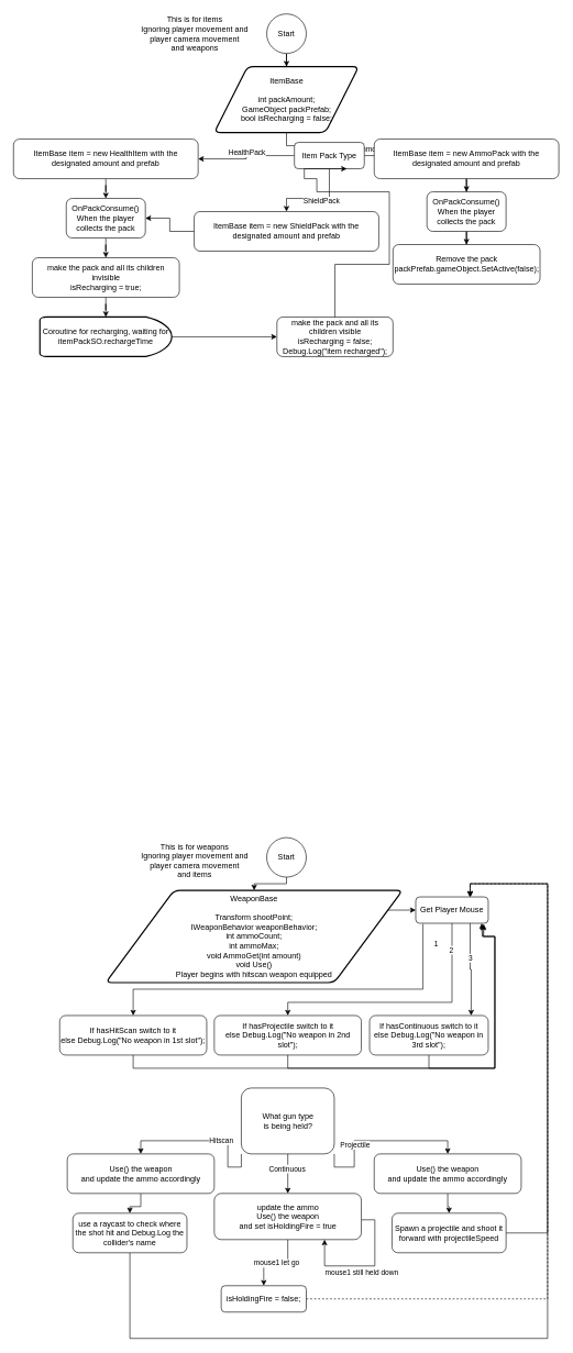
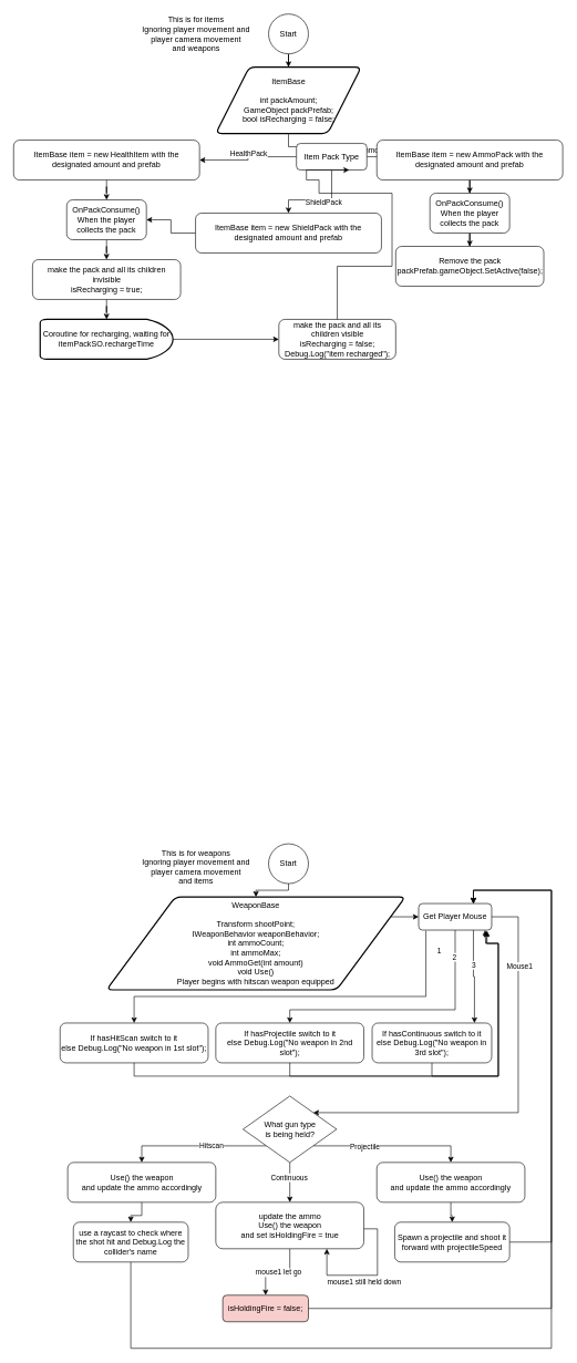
  <mxCell id="0" />
  <mxCell id="1" parent="0" />
  <mxCell id="2" style="edgeStyle=orthogonalEdgeStyle;rounded=0;orthogonalLoop=1;jettySize=auto;html=1;entryX=0.5;entryY=0;entryDx=0;entryDy=0;" edge="1" parent="1" source="3" target="6"><mxGeometry relative="1" as="geometry" /></mxCell>
  <mxCell id="3" value="Start" style="ellipse;whiteSpace=wrap;html=1;aspect=fixed;" vertex="1" parent="1"><mxGeometry x="404" width="60" height="60" as="geometry" y="20" /></mxCell>
  <mxCell id="4" value="This is for items&lt;div&gt;Ignoring player movement and player camera movement&lt;/div&gt;&lt;div&gt;and weapons&lt;/div&gt;" style="text;html=1;align=center;verticalAlign=middle;whiteSpace=wrap;rounded=0;" vertex="1" parent="1"><mxGeometry x="200" y="35" width="190" height="30" as="geometry" /></mxCell>
  <mxCell id="5" style="edgeStyle=orthogonalEdgeStyle;rounded=0;orthogonalLoop=1;jettySize=auto;html=1;entryX=0.5;entryY=0;entryDx=0;entryDy=0;" edge="1" parent="1" source="6" target="18"><mxGeometry relative="1" as="geometry" /></mxCell>
  <mxCell id="6" value="ItemBase&lt;div&gt;&lt;br&gt;&lt;/div&gt;&lt;div&gt;int packAmount;&lt;/div&gt;&lt;div&gt;GameObject packPrefab;&lt;/div&gt;&lt;div&gt;bool isRecharging = false;&lt;/div&gt;" style="shape=parallelogram;html=1;strokeWidth=2;perimeter=parallelogramPerimeter;whiteSpace=wrap;rounded=1;arcSize=18;size=0.23;" vertex="1" parent="1"><mxGeometry x="324.5" y="100" width="219" height="100" as="geometry" /></mxCell>
  <mxCell id="7" value="This is for weapons&lt;div&gt;Ignoring player movement and player camera movement&lt;/div&gt;&lt;div&gt;and items&lt;/div&gt;" style="text;html=1;align=center;verticalAlign=middle;whiteSpace=wrap;rounded=0;" vertex="1" parent="1"><mxGeometry x="200" y="1290" width="190" height="30" as="geometry" /></mxCell>
  <mxCell id="8" style="edgeStyle=orthogonalEdgeStyle;rounded=0;orthogonalLoop=1;jettySize=auto;html=1;entryX=0;entryY=0.5;entryDx=0;entryDy=0;" edge="1" parent="1" source="9" target="44"><mxGeometry relative="1" as="geometry"><Array as="points"><mxPoint x="606" y="1420" /><mxPoint x="606" y="1380" /></Array></mxGeometry></mxCell>
  <mxCell id="9" value="WeaponBase&lt;div&gt;&lt;br&gt;&lt;/div&gt;&lt;div&gt;Transform shootPoint;&lt;/div&gt;&lt;div&gt;IWeaponBehavior weaponBehavior;&lt;/div&gt;&lt;div&gt;int ammoCount;&lt;/div&gt;&lt;div&gt;int ammoMax;&lt;/div&gt;&lt;div&gt;void AmmoGet(int amount)&lt;/div&gt;&lt;div&gt;void Use()&lt;/div&gt;&lt;div&gt;Player begins with hitscan weapon equipped&lt;/div&gt;" style="shape=parallelogram;html=1;strokeWidth=2;perimeter=parallelogramPerimeter;whiteSpace=wrap;rounded=1;arcSize=18;size=0.23;" vertex="1" parent="1"><mxGeometry x="160" y="1350" width="450" height="140" as="geometry" /></mxCell>
  <mxCell id="10" style="edgeStyle=orthogonalEdgeStyle;rounded=0;orthogonalLoop=1;jettySize=auto;html=1;entryX=0.5;entryY=0;entryDx=0;entryDy=0;" edge="1" parent="1" source="11" target="9"><mxGeometry relative="1" as="geometry"><Array as="points"><mxPoint x="434" y="1340" /><mxPoint x="385" y="1340" /></Array></mxGeometry></mxCell>
  <mxCell id="11" value="Start" style="ellipse;whiteSpace=wrap;html=1;aspect=fixed;" vertex="1" parent="1"><mxGeometry x="404" y="1270" width="60" height="60" as="geometry" /></mxCell>
  <mxCell id="12" style="edgeStyle=orthogonalEdgeStyle;rounded=0;orthogonalLoop=1;jettySize=auto;html=1;entryX=1;entryY=0.5;entryDx=0;entryDy=0;" edge="1" parent="1" source="18" target="20"><mxGeometry relative="1" as="geometry" /></mxCell>
  <mxCell id="13" value="HealthPack" style="edgeLabel;html=1;align=center;verticalAlign=middle;resizable=0;points=[];" vertex="1" connectable="0" parent="12"><mxGeometry x="0.037" relative="1" as="geometry"><mxPoint y="-10" as="offset" /></mxGeometry></mxCell>
  <mxCell id="14" style="edgeStyle=orthogonalEdgeStyle;rounded=0;orthogonalLoop=1;jettySize=auto;html=1;exitX=0.5;exitY=1;exitDx=0;exitDy=0;entryX=0.5;entryY=0;entryDx=0;entryDy=0;" edge="1" parent="1" source="18" target="22"><mxGeometry relative="1" as="geometry"><mxPoint x="404" y="260" as="sourcePoint" /><mxPoint x="470" y="310" as="targetPoint" /><Array as="points"><mxPoint x="434" y="300" /></Array></mxGeometry></mxCell>
  <mxCell id="15" value="ShieldPack" style="edgeLabel;html=1;align=center;verticalAlign=middle;resizable=0;points=[];" vertex="1" connectable="0" parent="14"><mxGeometry x="-0.116" y="1" relative="1" as="geometry"><mxPoint x="-1" y="2" as="offset" /></mxGeometry></mxCell>
  <mxCell id="16" style="edgeStyle=orthogonalEdgeStyle;rounded=0;orthogonalLoop=1;jettySize=auto;html=1;entryX=0;entryY=0.5;entryDx=0;entryDy=0;" edge="1" parent="1" source="18" target="24"><mxGeometry relative="1" as="geometry"><Array as="points" /></mxGeometry></mxCell>
  <mxCell id="17" value="AmmoPack" style="edgeLabel;html=1;align=center;verticalAlign=middle;resizable=0;points=[];" vertex="1" connectable="0" parent="16"><mxGeometry x="-0.2" y="-3" relative="1" as="geometry"><mxPoint x="1" y="-13" as="offset" /></mxGeometry></mxCell>
  <mxCell id="18" value="Item Pack Type" style="rounded=1;whiteSpace=wrap;html=1;" vertex="1" parent="1"><mxGeometry x="446" y="215" width="106" height="40" as="geometry" /></mxCell>
  <mxCell id="19" style="edgeStyle=orthogonalEdgeStyle;rounded=0;orthogonalLoop=1;jettySize=auto;html=1;entryX=0.5;entryY=0;entryDx=0;entryDy=0;" edge="1" parent="1" source="20" target="26"><mxGeometry relative="1" as="geometry" /></mxCell>
  <mxCell id="20" value="ItemBase item = new HealthItem with the designated amount and prefab" style="rounded=1;whiteSpace=wrap;html=1;" vertex="1" parent="1"><mxGeometry y="210" width="280" height="60" as="geometry" x="20" /></mxCell>
  <mxCell id="21" style="edgeStyle=orthogonalEdgeStyle;rounded=0;orthogonalLoop=1;jettySize=auto;html=1;entryX=1;entryY=0.5;entryDx=0;entryDy=0;" edge="1" parent="1" source="22" target="26"><mxGeometry relative="1" as="geometry" /></mxCell>
  <mxCell id="22" value="ItemBase item = new ShieldPack with the designated amount and prefab" style="rounded=1;whiteSpace=wrap;html=1;" vertex="1" parent="1"><mxGeometry x="294" y="320" width="280" height="60" as="geometry" /></mxCell>
  <mxCell id="23" style="edgeStyle=orthogonalEdgeStyle;rounded=0;orthogonalLoop=1;jettySize=auto;html=1;" edge="1" parent="1" source="24" target="28"><mxGeometry relative="1" as="geometry" /></mxCell>
  <mxCell id="24" value="ItemBase item = new AmmoPack with the designated amount and prefab" style="rounded=1;whiteSpace=wrap;html=1;" vertex="1" parent="1"><mxGeometry x="567" y="210" width="280" height="60" as="geometry" /></mxCell>
  <mxCell id="25" style="edgeStyle=orthogonalEdgeStyle;rounded=0;orthogonalLoop=1;jettySize=auto;html=1;" edge="1" parent="1" source="26" target="30"><mxGeometry relative="1" as="geometry" /></mxCell>
  <mxCell id="26" value="OnPackConsume()&lt;div&gt;When the player collects the pack&lt;/div&gt;" style="rounded=1;whiteSpace=wrap;html=1;" vertex="1" parent="1"><mxGeometry x="100" y="300" width="120" height="60" as="geometry" /></mxCell>
  <mxCell id="27" value="" style="edgeStyle=orthogonalEdgeStyle;rounded=0;orthogonalLoop=1;jettySize=auto;html=1;" edge="1" parent="1" source="28" target="29"><mxGeometry relative="1" as="geometry" /></mxCell>
  <mxCell id="28" value="OnPackConsume()&lt;div&gt;When the player collects the pack&lt;/div&gt;" style="rounded=1;whiteSpace=wrap;html=1;" vertex="1" parent="1"><mxGeometry x="647" y="290" width="120" height="60" as="geometry" /></mxCell>
  <mxCell id="29" value="&lt;div&gt;&lt;span style=&quot;background-color: transparent; color: light-dark(rgb(0, 0, 0), rgb(255, 255, 255));&quot;&gt;Remove the pack&lt;/span&gt;&lt;/div&gt;&lt;div&gt;&lt;span style=&quot;background-color: transparent; color: light-dark(rgb(0, 0, 0), rgb(255, 255, 255));&quot;&gt;packPrefab.gameObject.SetActive(false);&lt;/span&gt;&lt;/div&gt;" style="whiteSpace=wrap;html=1;rounded=1;" vertex="1" parent="1"><mxGeometry x="595.5" y="370" width="223" height="60" as="geometry" /></mxCell>
  <mxCell id="30" value="&lt;div&gt;make the pack and all its children invisible&lt;/div&gt;&lt;div&gt;isRecharging = true;&lt;/div&gt;" style="whiteSpace=wrap;html=1;rounded=1;" vertex="1" parent="1"><mxGeometry x="48.5" y="390" width="223" height="60" as="geometry" /></mxCell>
  <mxCell id="31" style="edgeStyle=orthogonalEdgeStyle;rounded=0;orthogonalLoop=1;jettySize=auto;html=1;entryX=0;entryY=0.5;entryDx=0;entryDy=0;" edge="1" parent="1" source="32" target="34"><mxGeometry relative="1" as="geometry" /></mxCell>
  <mxCell id="32" value="Coroutine for recharging, waiting for itemPackSO.rechargeTime" style="strokeWidth=2;html=1;shape=mxgraph.flowchart.delay;whiteSpace=wrap;" vertex="1" parent="1"><mxGeometry x="60" y="480" width="200" height="60" as="geometry" /></mxCell>
  <mxCell id="33" style="edgeStyle=orthogonalEdgeStyle;rounded=0;orthogonalLoop=1;jettySize=auto;html=1;entryX=0.5;entryY=0;entryDx=0;entryDy=0;entryPerimeter=0;" edge="1" parent="1" source="30" target="32"><mxGeometry relative="1" as="geometry" /></mxCell>
  <mxCell id="34" value="&lt;div&gt;make the pack and all its children visible&lt;/div&gt;isRecharging = false;&lt;div&gt;Debug.Log(&quot;item recharged&quot;);&lt;/div&gt;" style="rounded=1;whiteSpace=wrap;html=1;" vertex="1" parent="1"><mxGeometry x="419.5" y="480" width="176" height="60" as="geometry" /></mxCell>
  <mxCell id="35" style="edgeStyle=orthogonalEdgeStyle;rounded=0;orthogonalLoop=1;jettySize=auto;html=1;entryX=0.75;entryY=1;entryDx=0;entryDy=0;exitX=0.5;exitY=0;exitDx=0;exitDy=0;" edge="1" parent="1" source="34" target="18"><mxGeometry relative="1" as="geometry"><Array as="points"><mxPoint x="508" y="400" /><mxPoint x="590" y="400" /><mxPoint x="590" y="290" /><mxPoint x="480" y="290" /><mxPoint x="480" y="270" /><mxPoint x="461" y="270" /></Array></mxGeometry></mxCell>
  <mxCell id="36" style="edgeStyle=orthogonalEdgeStyle;rounded=0;orthogonalLoop=1;jettySize=auto;html=1;exitX=0.1;exitY=1.025;exitDx=0;exitDy=0;exitPerimeter=0;entryX=0.5;entryY=0;entryDx=0;entryDy=0;" edge="1" parent="1" source="44" target="45"><mxGeometry relative="1" as="geometry"><mxPoint x="140" y="1520" as="targetPoint" /><Array as="points"><mxPoint x="641" y="1500" /><mxPoint x="202" y="1500" /></Array></mxGeometry></mxCell>
  <mxCell id="37" value="1" style="edgeLabel;html=1;align=center;verticalAlign=middle;resizable=0;points=[];" vertex="1" connectable="0" parent="36"><mxGeometry x="-0.035" relative="1" as="geometry"><mxPoint x="199" y="-70" as="offset" /></mxGeometry></mxCell>
  <mxCell id="38" style="edgeStyle=orthogonalEdgeStyle;rounded=0;orthogonalLoop=1;jettySize=auto;html=1;entryX=0.5;entryY=0;entryDx=0;entryDy=0;" edge="1" parent="1" source="44" target="46"><mxGeometry relative="1" as="geometry"><mxPoint x="440" y="1540" as="targetPoint" /><Array as="points"><mxPoint x="685" y="1520" /><mxPoint x="436" y="1520" /></Array></mxGeometry></mxCell>
  <mxCell id="39" value="2" style="edgeLabel;html=1;align=center;verticalAlign=middle;resizable=0;points=[];" vertex="1" connectable="0" parent="38"><mxGeometry x="-0.074" y="-3" relative="1" as="geometry"><mxPoint x="58" y="-77" as="offset" /></mxGeometry></mxCell>
  <mxCell id="40" style="edgeStyle=orthogonalEdgeStyle;rounded=0;orthogonalLoop=1;jettySize=auto;html=1;exitX=0.75;exitY=1;exitDx=0;exitDy=0;entryX=0.856;entryY=0;entryDx=0;entryDy=0;entryPerimeter=0;" edge="1" parent="1" source="44" target="48"><mxGeometry relative="1" as="geometry"><mxPoint x="713" y="1540" as="targetPoint" /><Array as="points"><mxPoint x="713" y="1470" /><mxPoint x="714" y="1470" /></Array></mxGeometry></mxCell>
  <mxCell id="41" value="3" style="edgeLabel;html=1;align=center;verticalAlign=middle;resizable=0;points=[];" vertex="1" connectable="0" parent="40"><mxGeometry x="-0.271" relative="1" as="geometry"><mxPoint as="offset" /></mxGeometry></mxCell>
+ <mxCell id="42" style="edgeStyle=orthogonalEdgeStyle;rounded=0;orthogonalLoop=1;jettySize=auto;html=1;entryX=1;entryY=0;entryDx=0;entryDy=0;" edge="1" parent="1" source="44" target="57"><mxGeometry relative="1" as="geometry"><mxPoint x="780" y="1700" as="targetPoint" /><Array as="points"><mxPoint x="780" y="1380" /><mxPoint x="780" y="1675" /></Array></mxGeometry></mxCell>
+ <mxCell id="43" value="Mouse1" style="edgeLabel;html=1;align=center;verticalAlign=middle;resizable=0;points=[];" vertex="1" connectable="0" parent="42"><mxGeometry x="-0.283" y="1" relative="1" as="geometry"><mxPoint y="-117" as="offset" /></mxGeometry></mxCell>
  <mxCell id="44" value="Get Player Mouse" style="rounded=1;whiteSpace=wrap;html=1;" vertex="1" parent="1"><mxGeometry x="630" y="1360" width="110" height="40" as="geometry" /></mxCell>
  <mxCell id="45" value="&lt;div&gt;If hasHitScan switch to it&lt;/div&gt;&lt;div&gt;else Debug.Log(&quot;No weapon in 1st slot&quot;);&lt;/div&gt;" style="whiteSpace=wrap;html=1;rounded=1;" vertex="1" parent="1"><mxGeometry x="90" y="1540" width="223" height="60" as="geometry" /></mxCell>
  <mxCell id="46" value="&lt;div&gt;If hasProjectile switch to it&lt;/div&gt;&lt;div&gt;else Debug.Log(&quot;No weapon in 2nd slot&quot;);&lt;/div&gt;" style="whiteSpace=wrap;html=1;rounded=1;" vertex="1" parent="1"><mxGeometry x="324.5" y="1540" width="223" height="60" as="geometry" /></mxCell>
  <mxCell id="47" style="edgeStyle=orthogonalEdgeStyle;rounded=0;orthogonalLoop=1;jettySize=auto;html=1;exitX=0.5;exitY=1;exitDx=0;exitDy=0;" edge="1" parent="1" source="48"><mxGeometry relative="1" as="geometry"><mxPoint x="730" y="1400" as="targetPoint" /><Array as="points"><mxPoint x="650" y="1620" /><mxPoint x="750" y="1620" /><mxPoint x="750" y="1420" /><mxPoint x="731" y="1420" /></Array></mxGeometry></mxCell>
  <mxCell id="48" value="&lt;div&gt;If hasContinuous switch to it&lt;/div&gt;&lt;div&gt;else Debug.Log(&quot;No weapon in 3rd slot&quot;);&lt;/div&gt;" style="whiteSpace=wrap;html=1;rounded=1;" vertex="1" parent="1"><mxGeometry x="560" y="1540" width="180" height="60" as="geometry" /></mxCell>
  <mxCell id="49" style="edgeStyle=orthogonalEdgeStyle;rounded=0;orthogonalLoop=1;jettySize=auto;html=1;entryX=0.927;entryY=1.05;entryDx=0;entryDy=0;entryPerimeter=0;exitX=0.5;exitY=1;exitDx=0;exitDy=0;" edge="1" parent="1" source="45" target="44"><mxGeometry relative="1" as="geometry"><Array as="points"><mxPoint x="202" y="1620" /><mxPoint x="750" y="1620" /><mxPoint x="750" y="1420" /><mxPoint x="732" y="1420" /></Array></mxGeometry></mxCell>
  <mxCell id="50" style="edgeStyle=orthogonalEdgeStyle;rounded=0;orthogonalLoop=1;jettySize=auto;html=1;entryX=0.936;entryY=1.025;entryDx=0;entryDy=0;entryPerimeter=0;exitX=0.5;exitY=1;exitDx=0;exitDy=0;" edge="1" parent="1" source="46" target="44"><mxGeometry relative="1" as="geometry"><Array as="points"><mxPoint x="436" y="1620" /><mxPoint x="750" y="1620" /><mxPoint x="750" y="1420" /><mxPoint x="733" y="1420" /></Array></mxGeometry></mxCell>
  <mxCell id="51" style="edgeStyle=orthogonalEdgeStyle;rounded=0;orthogonalLoop=1;jettySize=auto;html=1;exitX=1;exitY=1;exitDx=0;exitDy=0;entryX=0.5;entryY=0;entryDx=0;entryDy=0;" edge="1" parent="1" source="57" target="61"><mxGeometry relative="1" as="geometry"><mxPoint x="680" y="1770" as="targetPoint" /></mxGeometry></mxCell>
  <mxCell id="52" value="Projectile" style="edgeLabel;html=1;align=center;verticalAlign=middle;resizable=0;points=[];" vertex="1" connectable="0" parent="51"><mxGeometry x="-0.333" y="-1" relative="1" as="geometry"><mxPoint as="offset" /></mxGeometry></mxCell>
  <mxCell id="53" style="edgeStyle=orthogonalEdgeStyle;rounded=0;orthogonalLoop=1;jettySize=auto;html=1;entryX=0.5;entryY=0;entryDx=0;entryDy=0;" edge="1" parent="1" source="57" target="66"><mxGeometry relative="1" as="geometry"><mxPoint x="436" y="1790" as="targetPoint" /></mxGeometry></mxCell>
  <mxCell id="54" value="Continuous" style="edgeLabel;html=1;align=center;verticalAlign=middle;resizable=0;points=[];" vertex="1" connectable="0" parent="53"><mxGeometry x="-0.273" y="-2" relative="1" as="geometry"><mxPoint as="offset" /></mxGeometry></mxCell>
  <mxCell id="55" style="edgeStyle=orthogonalEdgeStyle;rounded=0;orthogonalLoop=1;jettySize=auto;html=1;exitX=0;exitY=1;exitDx=0;exitDy=0;entryX=0.5;entryY=0;entryDx=0;entryDy=0;" edge="1" parent="1" source="57" target="59"><mxGeometry relative="1" as="geometry"><mxPoint x="210" y="1770" as="targetPoint" /></mxGeometry></mxCell>
  <mxCell id="56" value="Hitscan" style="edgeLabel;html=1;align=center;verticalAlign=middle;resizable=0;points=[];" vertex="1" connectable="0" parent="55"><mxGeometry x="-0.22" y="-1" relative="1" as="geometry"><mxPoint as="offset" /></mxGeometry></mxCell>
- <mxCell id="57" value="What gun type&lt;div&gt;is being held?&lt;/div&gt;" style="whiteSpace=wrap;html=1;rounded=1;" vertex="1" parent="1"><mxGeometry x="365.5" y="1650" width="141" height="100" as="geometry" /></mxCell>
+ <mxCell id="57" value="What gun type&lt;div&gt;is being held?&lt;/div&gt;" style="rhombus;whiteSpace=wrap;html=1;" vertex="1" parent="1"><mxGeometry x="365.5" y="1650" width="141" height="100" as="geometry" /></mxCell>
  <mxCell id="58" style="edgeStyle=orthogonalEdgeStyle;rounded=0;orthogonalLoop=1;jettySize=auto;html=1;entryX=0.5;entryY=0;entryDx=0;entryDy=0;" edge="1" parent="1" source="59" target="72"><mxGeometry relative="1" as="geometry" /></mxCell>
  <mxCell id="59" value="&lt;div&gt;Use() the weapon&lt;/div&gt;&lt;div&gt;and update the ammo accordingly&lt;/div&gt;" style="whiteSpace=wrap;html=1;rounded=1;" vertex="1" parent="1"><mxGeometry x="101.5" y="1750" width="223" height="60" as="geometry" /></mxCell>
  <mxCell id="60" style="edgeStyle=orthogonalEdgeStyle;rounded=0;orthogonalLoop=1;jettySize=auto;html=1;entryX=0.5;entryY=0;entryDx=0;entryDy=0;" edge="1" parent="1" source="61" target="70"><mxGeometry relative="1" as="geometry" /></mxCell>
  <mxCell id="61" value="&lt;div&gt;Use() the weapon&lt;/div&gt;&lt;div&gt;and update the ammo accordingly&lt;/div&gt;" style="whiteSpace=wrap;html=1;rounded=1;" vertex="1" parent="1"><mxGeometry x="567" y="1750" width="223" height="60" as="geometry" /></mxCell>
  <mxCell id="62" style="edgeStyle=orthogonalEdgeStyle;rounded=0;orthogonalLoop=1;jettySize=auto;html=1;entryX=0.75;entryY=1;entryDx=0;entryDy=0;" edge="1" parent="1" source="66" target="66"><mxGeometry relative="1" as="geometry"><mxPoint x="450" y="1900" as="targetPoint" /><Array as="points"><mxPoint x="568" y="1850" /><mxPoint x="568" y="1920" /><mxPoint x="492" y="1920" /></Array></mxGeometry></mxCell>
  <mxCell id="63" value="mouse1 still held down" style="edgeLabel;html=1;align=center;verticalAlign=middle;resizable=0;points=[];" vertex="1" connectable="0" parent="62"><mxGeometry x="0.301" relative="1" as="geometry"><mxPoint x="23" y="10" as="offset" /></mxGeometry></mxCell>
  <mxCell id="64" style="edgeStyle=orthogonalEdgeStyle;rounded=0;orthogonalLoop=1;jettySize=auto;html=1;entryX=0.5;entryY=0;entryDx=0;entryDy=0;" edge="1" parent="1" source="66" target="68"><mxGeometry relative="1" as="geometry" /></mxCell>
  <mxCell id="65" value="mouse1 let go" style="edgeLabel;html=1;align=center;verticalAlign=middle;resizable=0;points=[];" vertex="1" connectable="0" parent="64"><mxGeometry x="0.198" relative="1" as="geometry"><mxPoint x="11" as="offset" /></mxGeometry></mxCell>
  <mxCell id="66" value="&lt;div&gt;update the ammo&lt;/div&gt;&lt;div&gt;Use() the weapon&lt;/div&gt;&lt;div&gt;and set isHoldingFire = true&lt;/div&gt;" style="whiteSpace=wrap;html=1;rounded=1;" vertex="1" parent="1"><mxGeometry x="324.5" y="1810" width="223" height="70" as="geometry" /></mxCell>
- <mxCell id="67" style="edgeStyle=orthogonalEdgeStyle;rounded=0;orthogonalLoop=1;jettySize=auto;html=1;entryX=0.75;entryY=0;entryDx=0;entryDy=0;dashed=1;" edge="1" parent="1" source="68" target="44"><mxGeometry relative="1" as="geometry"><Array as="points"><mxPoint x="830" y="1970" /><mxPoint x="830" y="1340" /><mxPoint x="713" y="1340" /></Array></mxGeometry></mxCell>
- <mxCell id="68" value="isHoldingFire = false;" style="whiteSpace=wrap;html=1;rounded=1;" vertex="1" parent="1"><mxGeometry x="335" y="1950" width="129" height="40" as="geometry" /></mxCell>
+ <mxCell id="67" style="edgeStyle=orthogonalEdgeStyle;rounded=0;orthogonalLoop=1;jettySize=auto;html=1;entryX=0.75;entryY=0;entryDx=0;entryDy=0;" edge="1" parent="1" source="68" target="44"><mxGeometry relative="1" as="geometry"><Array as="points"><mxPoint x="830" y="1970" /><mxPoint x="830" y="1340" /><mxPoint x="713" y="1340" /></Array></mxGeometry></mxCell>
+ <mxCell id="68" value="isHoldingFire = false;" style="whiteSpace=wrap;html=1;rounded=1;fillColor=#f8cecc;" vertex="1" parent="1"><mxGeometry x="335" y="1950" width="129" height="40" as="geometry" /></mxCell>
  <mxCell id="69" style="edgeStyle=orthogonalEdgeStyle;rounded=0;orthogonalLoop=1;jettySize=auto;html=1;entryX=0.75;entryY=0;entryDx=0;entryDy=0;" edge="1" parent="1" source="70" target="44"><mxGeometry relative="1" as="geometry"><Array as="points"><mxPoint x="830" y="1870" /><mxPoint x="830" y="1340" /><mxPoint x="713" y="1340" /></Array></mxGeometry></mxCell>
  <mxCell id="70" value="Spawn a projectile and shoot it forward with projectileSpeed" style="whiteSpace=wrap;html=1;rounded=1;" vertex="1" parent="1"><mxGeometry x="594" y="1840" width="173" height="60" as="geometry" /></mxCell>
  <mxCell id="71" style="edgeStyle=orthogonalEdgeStyle;rounded=0;orthogonalLoop=1;jettySize=auto;html=1;entryX=0.75;entryY=0;entryDx=0;entryDy=0;exitX=0.5;exitY=1;exitDx=0;exitDy=0;" edge="1" parent="1" source="72" target="44"><mxGeometry relative="1" as="geometry"><Array as="points"><mxPoint x="197" y="2030" /><mxPoint x="830" y="2030" /><mxPoint x="830" y="1340" /><mxPoint x="713" y="1340" /></Array></mxGeometry></mxCell>
  <mxCell id="72" value="use a raycast to check where the shot hit and Debug.Log the collider's name" style="whiteSpace=wrap;html=1;rounded=1;" vertex="1" parent="1"><mxGeometry x="110" y="1840" width="173" height="60" as="geometry" /></mxCell>
